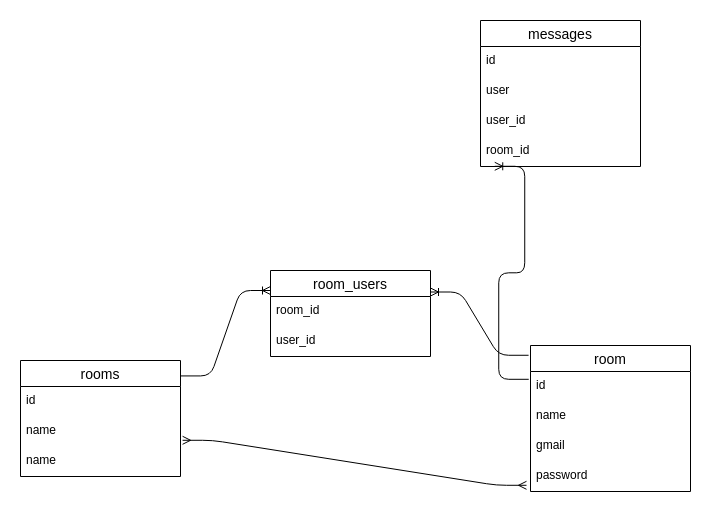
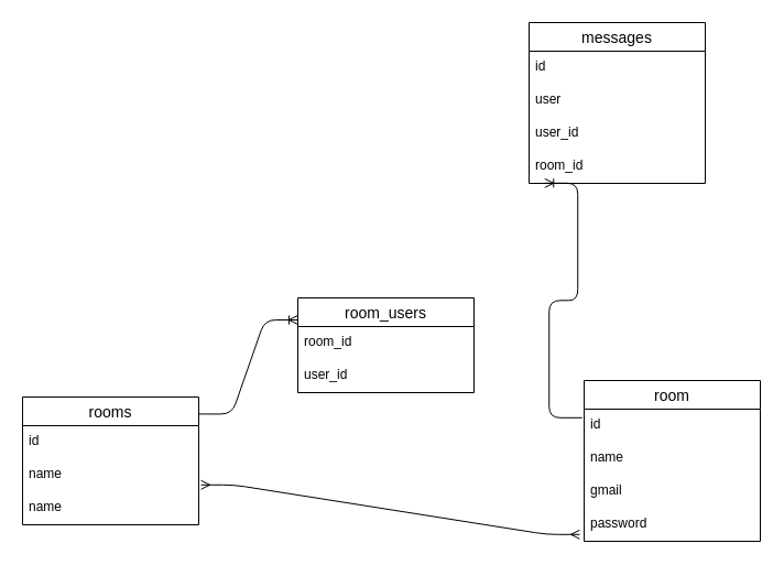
  <mxCell id="0" />
  <mxCell id="1" parent="0" />
  <mxCell id="2" value="room" style="swimlane;fontStyle=0;childLayout=stackLayout;horizontal=1;startSize=26;horizontalStack=0;resizeParent=1;resizeParentMax=0;resizeLast=0;collapsible=1;marginBottom=0;align=center;fontSize=14;" parent="1" vertex="1"><mxGeometry x="530" y="345" width="160" height="146" as="geometry" /></mxCell>
  <mxCell id="3" value="id" style="text;strokeColor=none;fillColor=none;spacingLeft=4;spacingRight=4;overflow=hidden;rotatable=0;points=[[0,0.5],[1,0.5]];portConstraint=eastwest;fontSize=12;" parent="2" vertex="1"><mxGeometry y="26" width="160" height="30" as="geometry" /></mxCell>
  <mxCell id="4" value="name" style="text;strokeColor=none;fillColor=none;spacingLeft=4;spacingRight=4;overflow=hidden;rotatable=0;points=[[0,0.5],[1,0.5]];portConstraint=eastwest;fontSize=12;" parent="2" vertex="1"><mxGeometry y="56" width="160" height="30" as="geometry" /></mxCell>
  <mxCell id="5" value="gmail" style="text;strokeColor=none;fillColor=none;spacingLeft=4;spacingRight=4;overflow=hidden;rotatable=0;points=[[0,0.5],[1,0.5]];portConstraint=eastwest;fontSize=12;" parent="2" vertex="1"><mxGeometry y="86" width="160" height="30" as="geometry" /></mxCell>
  <mxCell id="6" value="password" style="text;strokeColor=none;fillColor=none;spacingLeft=4;spacingRight=4;overflow=hidden;rotatable=0;points=[[0,0.5],[1,0.5]];portConstraint=eastwest;fontSize=12;" parent="2" vertex="1"><mxGeometry y="116" width="160" height="30" as="geometry" /></mxCell>
  <mxCell id="7" value="rooms" style="swimlane;fontStyle=0;childLayout=stackLayout;horizontal=1;startSize=26;horizontalStack=0;resizeParent=1;resizeParentMax=0;resizeLast=0;collapsible=1;marginBottom=0;align=center;fontSize=14;" parent="1" vertex="1"><mxGeometry x="20" y="360" width="160" height="116" as="geometry" /></mxCell>
  <mxCell id="8" value="id" style="text;strokeColor=none;fillColor=none;spacingLeft=4;spacingRight=4;overflow=hidden;rotatable=0;points=[[0,0.5],[1,0.5]];portConstraint=eastwest;fontSize=12;" parent="7" vertex="1"><mxGeometry y="26" width="160" height="30" as="geometry" /></mxCell>
  <mxCell id="9" value="name" style="text;strokeColor=none;fillColor=none;spacingLeft=4;spacingRight=4;overflow=hidden;rotatable=0;points=[[0,0.5],[1,0.5]];portConstraint=eastwest;fontSize=12;" parent="7" vertex="1"><mxGeometry y="56" width="160" height="30" as="geometry" /></mxCell>
  <mxCell id="10" value="name" style="text;strokeColor=none;fillColor=none;spacingLeft=4;spacingRight=4;overflow=hidden;rotatable=0;points=[[0,0.5],[1,0.5]];portConstraint=eastwest;fontSize=12;" vertex="1" parent="7"><mxGeometry y="86" width="160" height="30" as="geometry" /></mxCell>
  <mxCell id="11" value="messages" style="swimlane;fontStyle=0;childLayout=stackLayout;horizontal=1;startSize=26;horizontalStack=0;resizeParent=1;resizeParentMax=0;resizeLast=0;collapsible=1;marginBottom=0;align=center;fontSize=14;" parent="1" vertex="1"><mxGeometry x="480" y="20" width="160" height="146" as="geometry" /></mxCell>
  <mxCell id="12" value="id" style="text;strokeColor=none;fillColor=none;spacingLeft=4;spacingRight=4;overflow=hidden;rotatable=0;points=[[0,0.5],[1,0.5]];portConstraint=eastwest;fontSize=12;" parent="11" vertex="1"><mxGeometry y="26" width="160" height="30" as="geometry" /></mxCell>
  <mxCell id="13" value="user" style="text;strokeColor=none;fillColor=none;spacingLeft=4;spacingRight=4;overflow=hidden;rotatable=0;points=[[0,0.5],[1,0.5]];portConstraint=eastwest;fontSize=12;" parent="11" vertex="1"><mxGeometry y="56" width="160" height="30" as="geometry" /></mxCell>
  <mxCell id="14" value="user_id" style="text;strokeColor=none;fillColor=none;spacingLeft=4;spacingRight=4;overflow=hidden;rotatable=0;points=[[0,0.5],[1,0.5]];portConstraint=eastwest;fontSize=12;" parent="11" vertex="1"><mxGeometry y="86" width="160" height="30" as="geometry" /></mxCell>
  <mxCell id="15" value="room_id" style="text;strokeColor=none;fillColor=none;spacingLeft=4;spacingRight=4;overflow=hidden;rotatable=0;points=[[0,0.5],[1,0.5]];portConstraint=eastwest;fontSize=12;" parent="11" vertex="1"><mxGeometry y="116" width="160" height="30" as="geometry" /></mxCell>
  <mxCell id="16" value="room_users" style="swimlane;fontStyle=0;childLayout=stackLayout;horizontal=1;startSize=26;horizontalStack=0;resizeParent=1;resizeParentMax=0;resizeLast=0;collapsible=1;marginBottom=0;align=center;fontSize=14;" parent="1" vertex="1"><mxGeometry x="270" y="270" width="160" height="86" as="geometry" /></mxCell>
  <mxCell id="17" value="room_id" style="text;strokeColor=none;fillColor=none;spacingLeft=4;spacingRight=4;overflow=hidden;rotatable=0;points=[[0,0.5],[1,0.5]];portConstraint=eastwest;fontSize=12;" parent="16" vertex="1"><mxGeometry y="26" width="160" height="30" as="geometry" /></mxCell>
  <mxCell id="18" value="user_id" style="text;strokeColor=none;fillColor=none;spacingLeft=4;spacingRight=4;overflow=hidden;rotatable=0;points=[[0,0.5],[1,0.5]];portConstraint=eastwest;fontSize=12;" parent="16" vertex="1"><mxGeometry y="56" width="160" height="30" as="geometry" /></mxCell>
  <mxCell id="19" value="" style="edgeStyle=entityRelationEdgeStyle;fontSize=12;html=1;endArrow=ERmany;startArrow=ERmany;exitX=1.013;exitY=0.793;exitDx=0;exitDy=0;exitPerimeter=0;entryX=-0.025;entryY=0.793;entryDx=0;entryDy=0;entryPerimeter=0;" parent="1" source="9" target="6" edge="1"><mxGeometry width="100" height="100" relative="1" as="geometry"><mxPoint x="179.52" y="473.99" as="sourcePoint" /><mxPoint x="500" y="490" as="targetPoint" /></mxGeometry></mxCell>
- <mxCell id="20" value="" style="edgeStyle=entityRelationEdgeStyle;fontSize=12;html=1;endArrow=ERoneToMany;entryX=1;entryY=0.25;entryDx=0;entryDy=0;exitX=-0.012;exitY=0.067;exitDx=0;exitDy=0;exitPerimeter=0;" parent="1" source="2" target="16" edge="1"><mxGeometry width="100" height="100" relative="1" as="geometry"><mxPoint x="480" y="360" as="sourcePoint" /><mxPoint x="470" y="330" as="targetPoint" /></mxGeometry></mxCell>
  <mxCell id="21" value="" style="edgeStyle=entityRelationEdgeStyle;fontSize=12;html=1;endArrow=ERoneToMany;exitX=1.001;exitY=0.133;exitDx=0;exitDy=0;exitPerimeter=0;" parent="1" source="7" edge="1"><mxGeometry width="100" height="100" relative="1" as="geometry"><mxPoint x="170" y="390" as="sourcePoint" /><mxPoint x="270" y="290" as="targetPoint" /></mxGeometry></mxCell>
  <mxCell id="22" value="" style="edgeStyle=entityRelationEdgeStyle;fontSize=12;html=1;endArrow=ERoneToMany;exitX=-0.011;exitY=0.26;exitDx=0;exitDy=0;exitPerimeter=0;entryX=0.089;entryY=0.993;entryDx=0;entryDy=0;entryPerimeter=0;" parent="1" source="3" edge="1" target="15"><mxGeometry width="100" height="100" relative="1" as="geometry"><mxPoint x="610" y="340" as="sourcePoint" /><mxPoint x="470" y="151" as="targetPoint" /></mxGeometry></mxCell>
